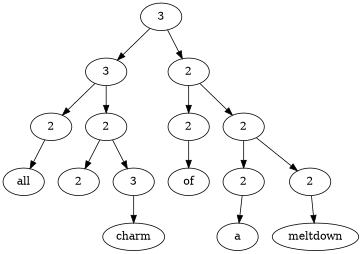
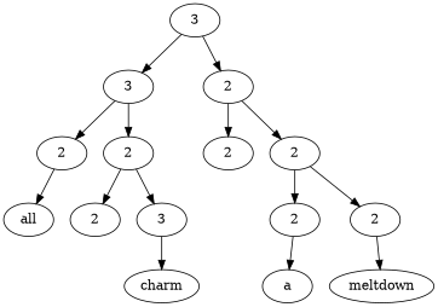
  digraph {
    n1 [label=3]
    n2 [label=3]
    n3 [label=2]
    n4 [label=2]
    n5 [label=2]
    n6 [label=2]
    n7 [label=2]
    n8 [label=all]
    n9 [label=2]
    n10 [label=3]
-   n11 [label=of]
    n12 [label=2]
    n13 [label=2]
    n14 [label=charm]
    n15 [label=a]
    n16 [label=meltdown]
    n1 -> n2
    n1 -> n3
    n2 -> n4
    n2 -> n5
    n3 -> n6
    n3 -> n7
    n4 -> n8
    n5 -> n9
    n5 -> n10
-   n6 -> n11
    n7 -> n12
    n7 -> n13
    n10 -> n14
    n12 -> n15
    n13 -> n16
  }
